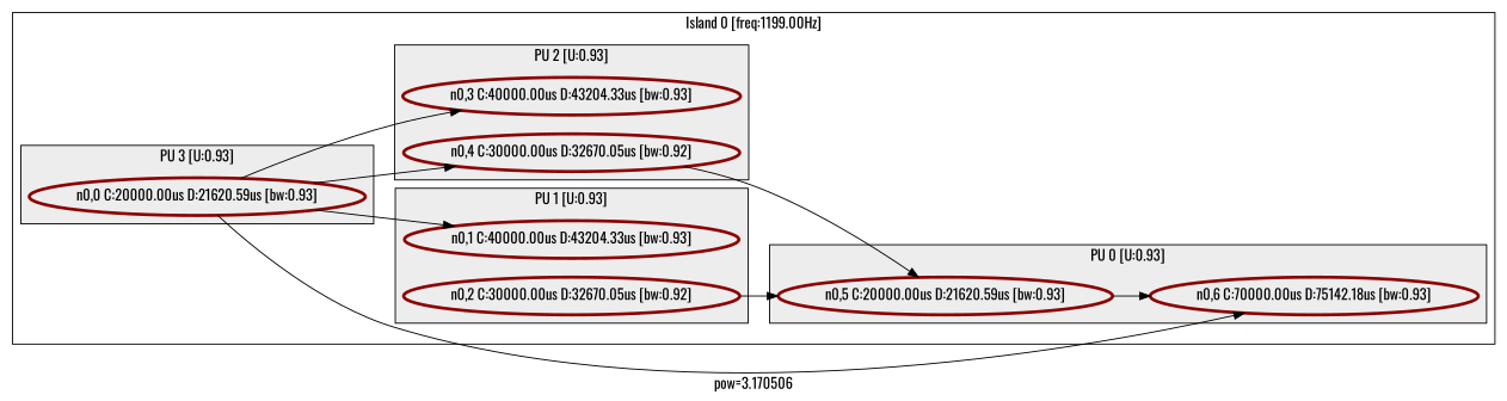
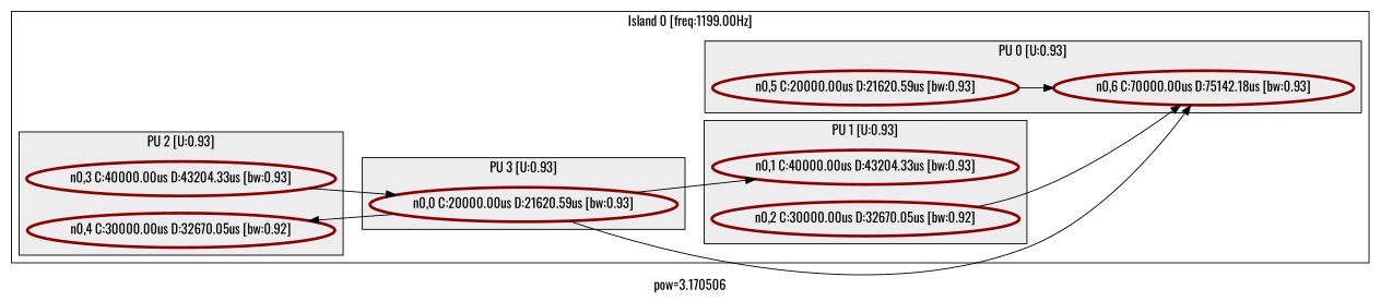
  digraph {
    fontname=Oswald
    label="pow=3.170506"
    rankdir=LR
    node [color=darkred fontname=Oswald penwidth=3]
    edge [fontname=Oswald]
    n1 [label="n0,5 C:20000.00us D:21620.59us [bw:0.93]"]
    n2 [label="n0,6 C:70000.00us D:75142.18us [bw:0.93]"]
    n3 [label="n0,1 C:40000.00us D:43204.33us [bw:0.93]"]
    n4 [label="n0,2 C:30000.00us D:32670.05us [bw:0.92]"]
    n5 [label="n0,3 C:40000.00us D:43204.33us [bw:0.93]"]
    n6 [label="n0,4 C:30000.00us D:32670.05us [bw:0.92]"]
    n7 [label="n0,0 C:20000.00us D:21620.59us [bw:0.93]"]
    subgraph cluster_1 {
      label="Island 0 [freq:1199.00Hz]"
      subgraph cluster_2 {
        bgcolor=gray93
        label="PU 0 [U:0.93]"
        n1
        n2
      }
      subgraph cluster_3 {
        bgcolor=gray93
        label="PU 1 [U:0.93]"
        n3
        n4
      }
      subgraph cluster_4 {
        bgcolor=gray93
        label="PU 2 [U:0.93]"
        n5
        n6
      }
      subgraph cluster_5 {
        bgcolor=gray93
        label="PU 3 [U:0.93]"
        n7
      }
    }
    subgraph cluster_6 {
      label="Island 1 [freq:100.00Hz]"
      subgraph cluster_7 {
        bgcolor=gray93
        label="PU 0 [U:0.00]"
      }
    }
    n1 -> n2
-   n4 -> n1
-   n6 -> n1
+   n4 -> n2
    n7 -> n2
    n7 -> n3
-   n7 -> n5
+   n5 -> n7
    n7 -> n6
  }
